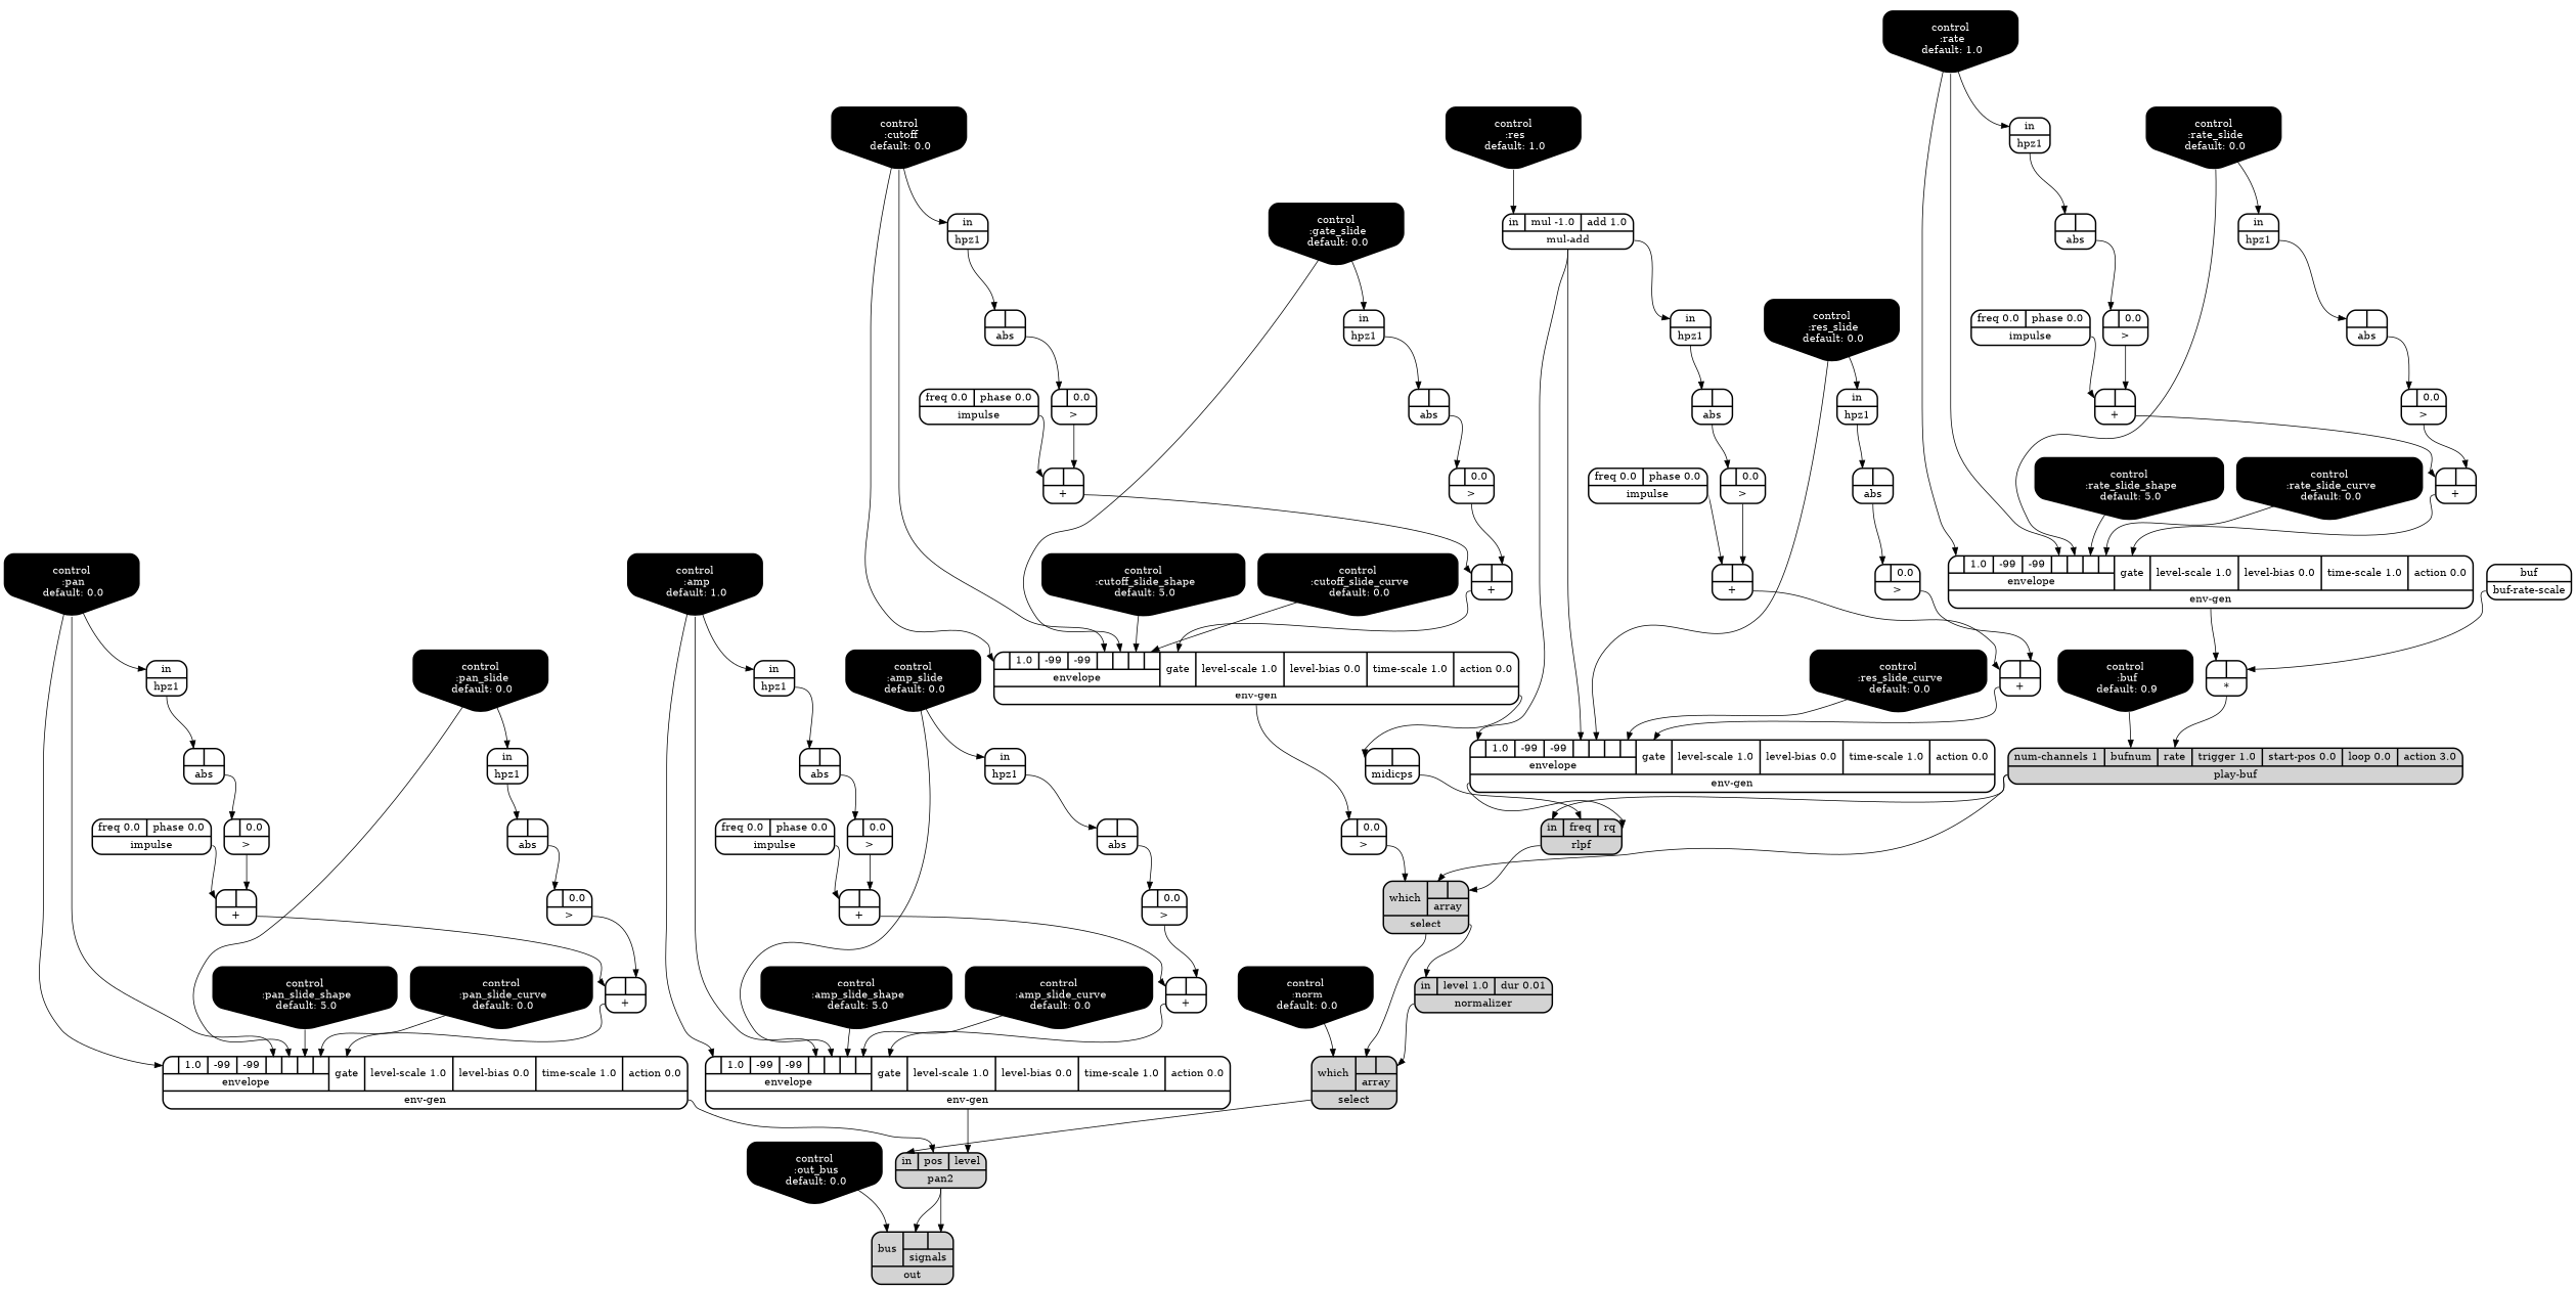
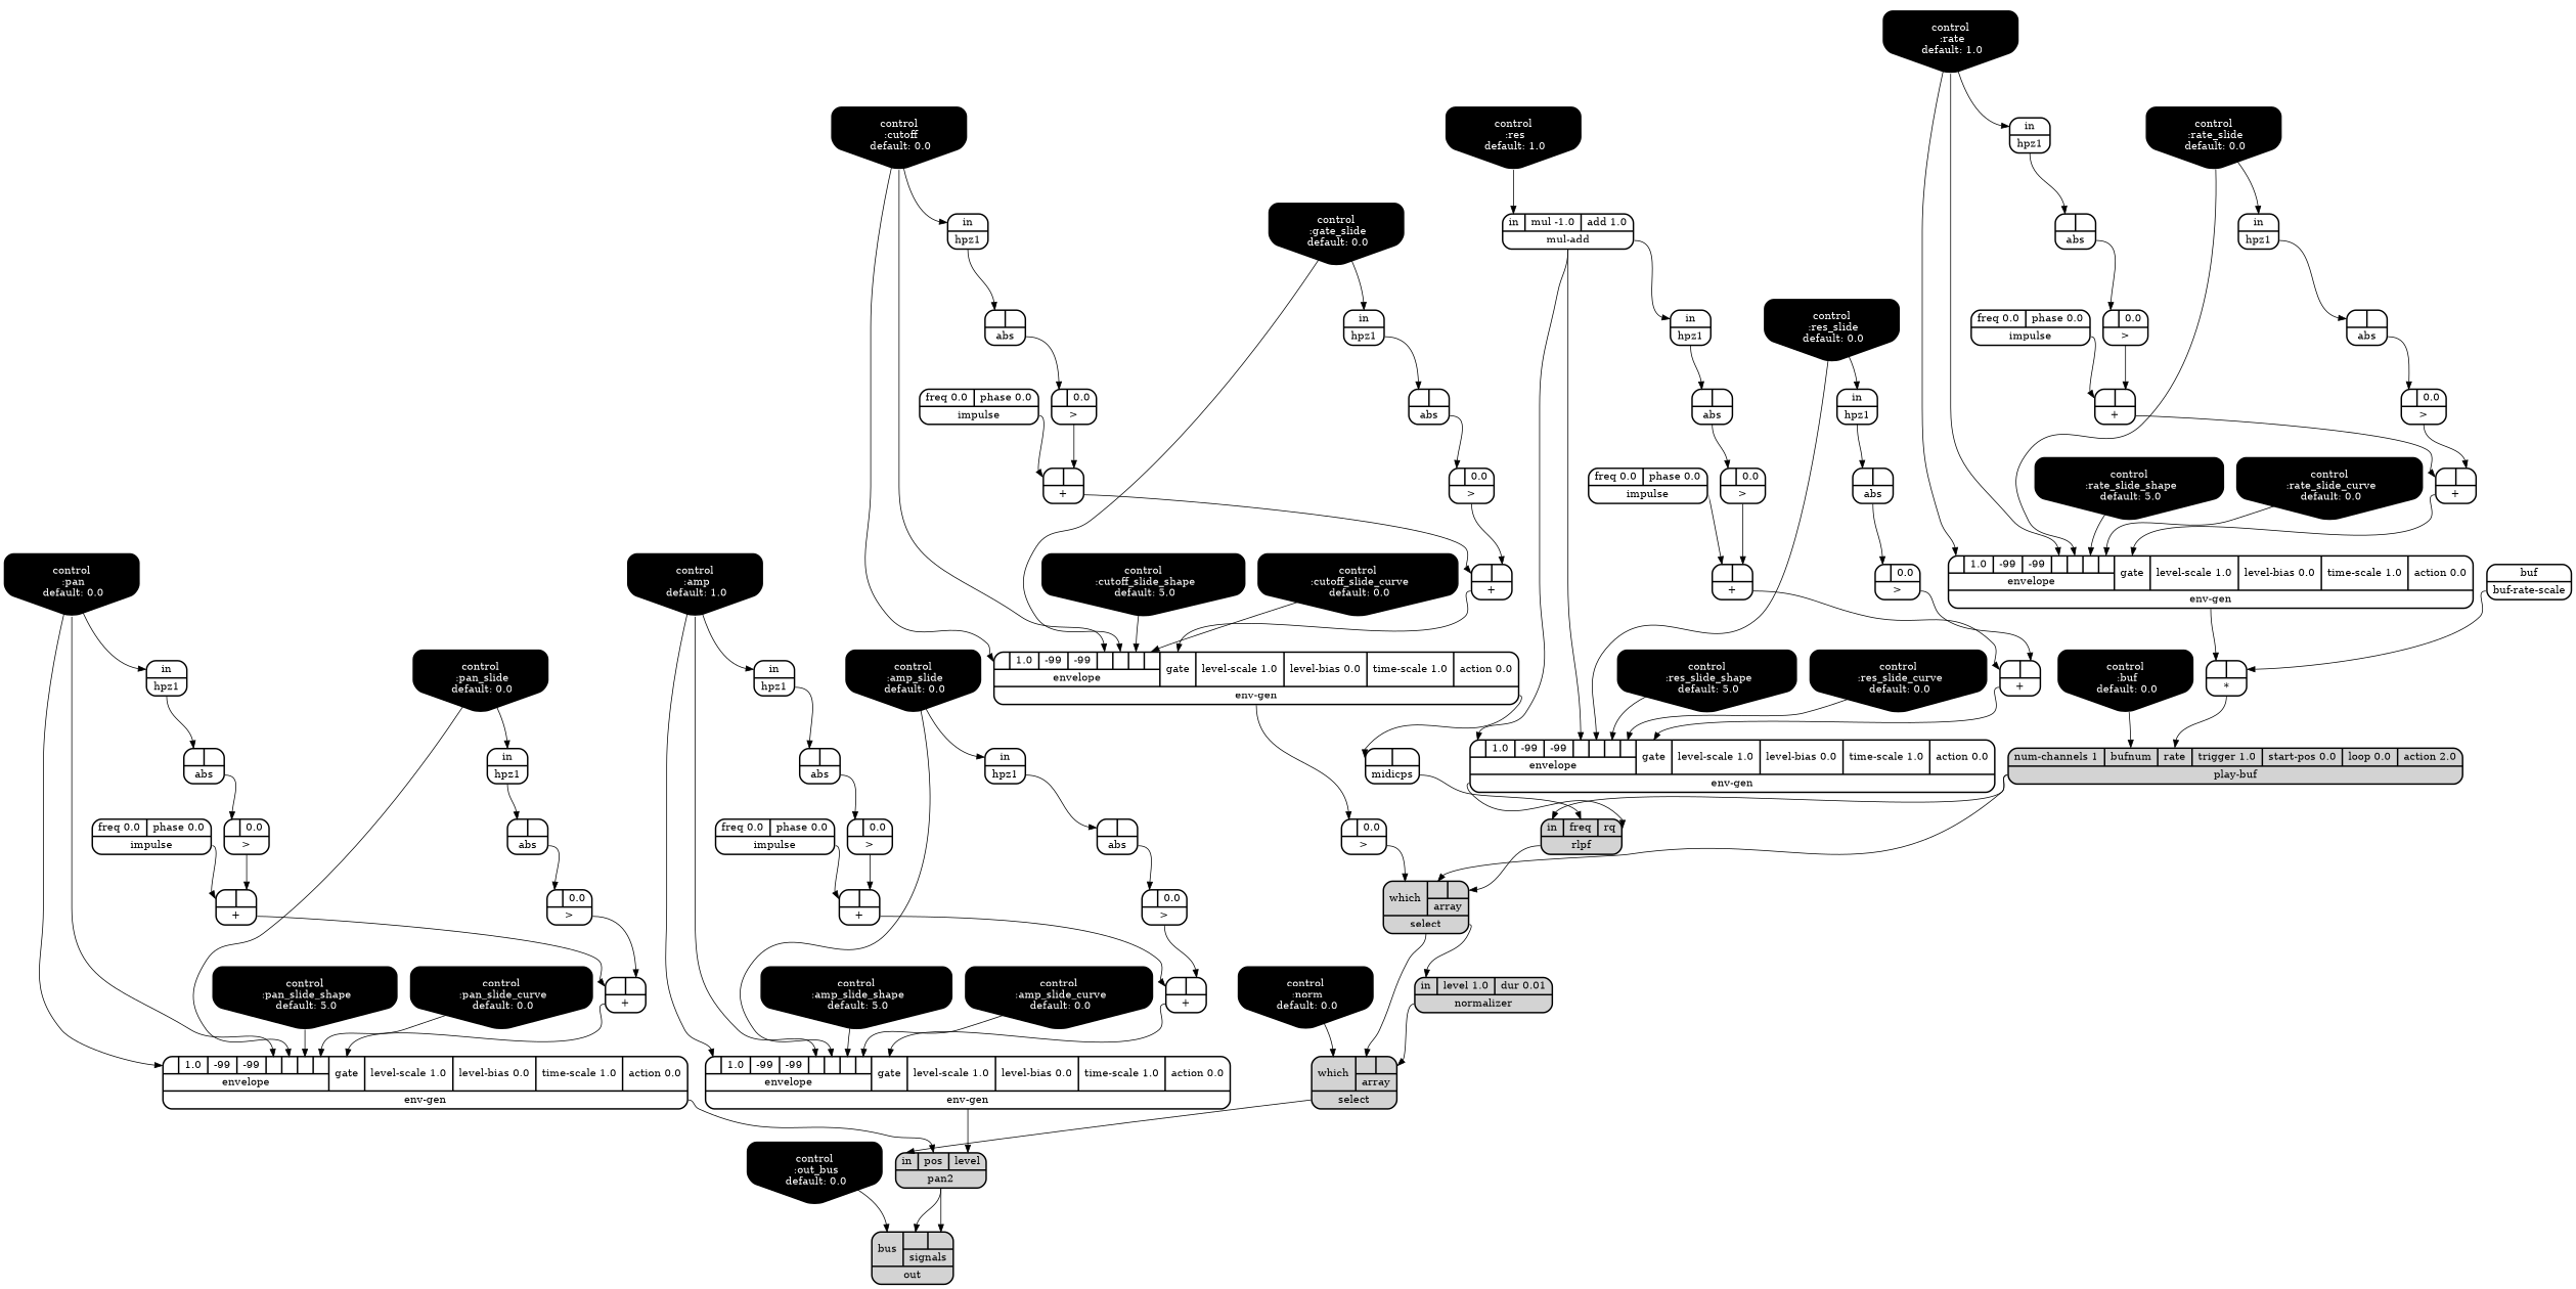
  digraph {
    node [rankdir=LR shape=record style="bold, rounded"]
    edge [headport=a tailport=__UG_NAME__]
    n1 [label="{{ <a> |<b> } |<__UG_NAME__>* }"]
-   n2 [label="{{ <num____channels> num-channels 1|<bufnum> bufnum|<rate> rate|<trigger> trigger 1.0|<start____pos> start-pos 0.0|<loop> loop 0.0|<action> action 3.0} |<__UG_NAME__>play-buf }" style="filled, bold, rounded"]
+   n2 [label="{{ <num____channels> num-channels 1|<bufnum> bufnum|<rate> rate|<trigger> trigger 1.0|<start____pos> start-pos 0.0|<loop> loop 0.0|<action> action 2.0} |<__UG_NAME__>play-buf }" style="filled, bold, rounded"]
    n3 [label="{{ <which> which|{{<array___play____buf___0>|<array___rlpf___1>}|array}} |<__UG_NAME__>select }" style="filled, bold, rounded"]
    n4 [label="{{ <in> in|<freq> freq|<rq> rq} |<__UG_NAME__>rlpf }" style="filled, bold, rounded"]
    n5 [label="{{ <a> |<b> } |<__UG_NAME__>+ }"]
    n6 [label="{{ <a> |<b> } |<__UG_NAME__>+ }"]
    n7 [label="{{ {{<envelope___control___0>|1.0|-99|-99|<envelope___control___4>|<envelope___control___5>|<envelope___control___6>|<envelope___control___7>}|envelope}|<gate> gate|<level____scale> level-scale 1.0|<level____bias> level-bias 0.0|<time____scale> time-scale 1.0|<action> action 0.0} |<__UG_NAME__>env-gen }"]
    n8 [label="{{ <a> |<b> 0.0} |<__UG_NAME__>\> }"]
    n9 [label="{{ <a> |<b> } |<__UG_NAME__>midicps }"]
    n10 [label="{{ <a> |<b> } |<__UG_NAME__>+ }"]
    n11 [label="{{ <a> |<b> } |<__UG_NAME__>+ }"]
    n12 [label="{{ {{<envelope___control___0>|1.0|-99|-99|<envelope___control___4>|<envelope___control___5>|<envelope___control___6>|<envelope___control___7>}|envelope}|<gate> gate|<level____scale> level-scale 1.0|<level____bias> level-bias 0.0|<time____scale> time-scale 1.0|<action> action 0.0} |<__UG_NAME__>env-gen }"]
    n13 [label="{{ <a> |<b> } |<__UG_NAME__>+ }"]
    n14 [label="{{ <a> |<b> } |<__UG_NAME__>+ }"]
    n15 [label="{{ {{<envelope___mul____add___0>|1.0|-99|-99|<envelope___mul____add___4>|<envelope___control___5>|<envelope___control___6>|<envelope___control___7>}|envelope}|<gate> gate|<level____scale> level-scale 1.0|<level____bias> level-bias 0.0|<time____scale> time-scale 1.0|<action> action 0.0} |<__UG_NAME__>env-gen }"]
    n16 [label="{{ <a> |<b> } |<__UG_NAME__>+ }"]
    n17 [label="{{ <a> |<b> } |<__UG_NAME__>+ }"]
    n18 [label="{{ {{<envelope___control___0>|1.0|-99|-99|<envelope___control___4>|<envelope___control___5>|<envelope___control___6>|<envelope___control___7>}|envelope}|<gate> gate|<level____scale> level-scale 1.0|<level____bias> level-bias 0.0|<time____scale> time-scale 1.0|<action> action 0.0} |<__UG_NAME__>env-gen }"]
    n19 [label="{{ <in> in|<pos> pos|<level> level} |<__UG_NAME__>pan2 }" style="filled, bold, rounded"]
    n20 [label="{{ <a> |<b> } |<__UG_NAME__>+ }"]
    n21 [label="{{ <a> |<b> } |<__UG_NAME__>+ }"]
    n22 [label="{{ {{<envelope___control___0>|1.0|-99|-99|<envelope___control___4>|<envelope___control___5>|<envelope___control___6>|<envelope___control___7>}|envelope}|<gate> gate|<level____scale> level-scale 1.0|<level____bias> level-bias 0.0|<time____scale> time-scale 1.0|<action> action 0.0} |<__UG_NAME__>env-gen }"]
    n23 [label="{{ <a> |<b> 0.0} |<__UG_NAME__>\> }"]
    n24 [label="{{ <a> |<b> 0.0} |<__UG_NAME__>\> }"]
    n25 [label="{{ <a> |<b> 0.0} |<__UG_NAME__>\> }"]
    n26 [label="{{ <which> which|{{<array___select___0>|<array___normalizer___1>}|array}} |<__UG_NAME__>select }" style="filled, bold, rounded"]
    n27 [label="{{ <in> in|<level> level 1.0|<dur> dur 0.01} |<__UG_NAME__>normalizer }" style="filled, bold, rounded"]
    n28 [label="{{ <a> |<b> 0.0} |<__UG_NAME__>\> }"]
    n29 [label="{{ <a> |<b> 0.0} |<__UG_NAME__>\> }"]
    n30 [label="{{ <a> |<b> 0.0} |<__UG_NAME__>\> }"]
    n31 [label="{{ <a> |<b> 0.0} |<__UG_NAME__>\> }"]
    n32 [label="{{ <a> |<b> 0.0} |<__UG_NAME__>\> }"]
    n33 [label="{{ <a> |<b> 0.0} |<__UG_NAME__>\> }"]
    n34 [label="{{ <a> |<b> 0.0} |<__UG_NAME__>\> }"]
    n35 [label="{{ <a> |<b> } |<__UG_NAME__>abs }"]
    n36 [label="{{ <a> |<b> } |<__UG_NAME__>abs }"]
    n37 [label="{{ <a> |<b> } |<__UG_NAME__>abs }"]
    n38 [label="{{ <a> |<b> } |<__UG_NAME__>abs }"]
    n39 [label="{{ <a> |<b> } |<__UG_NAME__>abs }"]
    n40 [label="{{ <a> |<b> } |<__UG_NAME__>abs }"]
    n41 [label="{{ <a> |<b> } |<__UG_NAME__>abs }"]
    n42 [label="{{ <a> |<b> } |<__UG_NAME__>abs }"]
    n43 [label="{{ <a> |<b> } |<__UG_NAME__>abs }"]
    n44 [label="{{ <a> |<b> } |<__UG_NAME__>abs }"]
    n45 [label="{{ <buf> buf} |<__UG_NAME__>buf-rate-scale }"]
-   n46 [fillcolor=black fontcolor=white label="control\n :buf\n default: 0.9" shape=invhouse style="rounded, filled, bold" rankdir=""]
+   n46 [fillcolor=black fontcolor=white label="control\n :buf\n default: 0.0" shape=invhouse style="rounded, filled, bold" rankdir=""]
    n47 [fillcolor=black fontcolor=white label="control\n :amp\n default: 1.0" shape=invhouse style="rounded, filled, bold" rankdir=""]
    n48 [label="{{ <in> in} |<__UG_NAME__>hpz1 }"]
    n49 [fillcolor=black fontcolor=white label="control\n :amp_slide\n default: 0.0" shape=invhouse style="rounded, filled, bold" rankdir=""]
    n50 [label="{{ <in> in} |<__UG_NAME__>hpz1 }"]
    n51 [fillcolor=black fontcolor=white label="control\n :amp_slide_shape\n default: 5.0" shape=invhouse style="rounded, filled, bold" rankdir=""]
    n52 [fillcolor=black fontcolor=white label="control\n :amp_slide_curve\n default: 0.0" shape=invhouse style="rounded, filled, bold" rankdir=""]
    n53 [fillcolor=black fontcolor=white label="control\n :pan\n default: 0.0" shape=invhouse style="rounded, filled, bold" rankdir=""]
    n54 [label="{{ <in> in} |<__UG_NAME__>hpz1 }"]
    n55 [fillcolor=black fontcolor=white label="control\n :pan_slide\n default: 0.0" shape=invhouse style="rounded, filled, bold" rankdir=""]
    n56 [label="{{ <in> in} |<__UG_NAME__>hpz1 }"]
    n57 [fillcolor=black fontcolor=white label="control\n :pan_slide_shape\n default: 5.0" shape=invhouse style="rounded, filled, bold" rankdir=""]
    n58 [fillcolor=black fontcolor=white label="control\n :pan_slide_curve\n default: 0.0" shape=invhouse style="rounded, filled, bold" rankdir=""]
    n59 [fillcolor=black fontcolor=white label="control\n :cutoff\n default: 0.0" shape=invhouse style="rounded, filled, bold" rankdir=""]
    n60 [label="{{ <in> in} |<__UG_NAME__>hpz1 }"]
    n61 [fillcolor=black fontcolor=white label="control\n :gate_slide\n default: 0.0" shape=invhouse style="rounded, filled, bold" rankdir=""]
    n62 [label="{{ <in> in} |<__UG_NAME__>hpz1 }"]
    n63 [fillcolor=black fontcolor=white label="control\n :cutoff_slide_shape\n default: 5.0" shape=invhouse style="rounded, filled, bold" rankdir=""]
    n64 [fillcolor=black fontcolor=white label="control\n :cutoff_slide_curve\n default: 0.0" shape=invhouse style="rounded, filled, bold" rankdir=""]
    n65 [fillcolor=black fontcolor=white label="control\n :res\n default: 1.0" shape=invhouse style="rounded, filled, bold" rankdir=""]
    n66 [label="{{ <in> in|<mul> mul -1.0|<add> add 1.0} |<__UG_NAME__>mul-add }"]
    n67 [label="{{ <in> in} |<__UG_NAME__>hpz1 }"]
    n68 [fillcolor=black fontcolor=white label="control\n :res_slide\n default: 0.0" shape=invhouse style="rounded, filled, bold" rankdir=""]
    n69 [label="{{ <in> in} |<__UG_NAME__>hpz1 }"]
+   n70 [fillcolor=black fontcolor=white label="control\n :res_slide_shape\n default: 5.0" shape=invhouse style="rounded, filled, bold" rankdir=""]
    n71 [fillcolor=black fontcolor=white label="control\n :res_slide_curve\n default: 0.0" shape=invhouse style="rounded, filled, bold" rankdir=""]
    n72 [fillcolor=black fontcolor=white label="control\n :rate\n default: 1.0" shape=invhouse style="rounded, filled, bold" rankdir=""]
    n73 [label="{{ <in> in} |<__UG_NAME__>hpz1 }"]
    n74 [fillcolor=black fontcolor=white label="control\n :rate_slide\n default: 0.0" shape=invhouse style="rounded, filled, bold" rankdir=""]
    n75 [label="{{ <in> in} |<__UG_NAME__>hpz1 }"]
    n76 [fillcolor=black fontcolor=white label="control\n :rate_slide_shape\n default: 5.0" shape=invhouse style="rounded, filled, bold" rankdir=""]
    n77 [fillcolor=black fontcolor=white label="control\n :rate_slide_curve\n default: 0.0" shape=invhouse style="rounded, filled, bold" rankdir=""]
    n78 [fillcolor=black fontcolor=white label="control\n :norm\n default: 0.0" shape=invhouse style="rounded, filled, bold" rankdir=""]
    n79 [fillcolor=black fontcolor=white label="control\n :out_bus\n default: 0.0" shape=invhouse style="rounded, filled, bold" rankdir=""]
    n80 [label="{{ <bus> bus|{{<signals___pan2___0>|<signals___pan2___1>}|signals}} |<__UG_NAME__>out }" style="filled, bold, rounded"]
    n81 [label="{{ <freq> freq 0.0|<phase> phase 0.0} |<__UG_NAME__>impulse }"]
    n82 [label="{{ <freq> freq 0.0|<phase> phase 0.0} |<__UG_NAME__>impulse }"]
    n83 [label="{{ <freq> freq 0.0|<phase> phase 0.0} |<__UG_NAME__>impulse }"]
    n84 [label="{{ <freq> freq 0.0|<phase> phase 0.0} |<__UG_NAME__>impulse }"]
    n85 [label="{{ <freq> freq 0.0|<phase> phase 0.0} |<__UG_NAME__>impulse }"]
    n1 -> n2 [headport=rate]
    n2 -> n3 [headport=array___play____buf___0]
    n2 -> n4 [headport=in]
    n3 -> n26 [headport=array___select___0]
    n3 -> n27 [headport=in]
    n4 -> n3 [headport=array___rlpf___1]
    n5 -> n6
    n6 -> n7 [headport=gate]
    n7 -> n8
    n7 -> n9
    n8 -> n3 [headport=which]
    n9 -> n4 [headport=freq]
    n10 -> n11
    n11 -> n12 [headport=gate]
    n12 -> n1
    n13 -> n14
    n14 -> n15 [headport=gate]
    n15 -> n4 [headport=rq]
    n16 -> n17
    n17 -> n18 [headport=gate]
    n18 -> n19 [headport=pos]
    n19 -> n80 [headport=signals___pan2___0]
    n19 -> n80 [headport=signals___pan2___1]
    n20 -> n21
    n21 -> n22 [headport=gate]
    n22 -> n19 [headport=level]
    n23 -> n11 [headport=b]
    n24 -> n5 [headport=b]
    n25 -> n6 [headport=b]
    n26 -> n19 [headport=in]
    n27 -> n26 [headport=array___normalizer___1]
    n28 -> n10 [headport=b]
    n29 -> n13 [headport=b]
    n30 -> n14 [headport=b]
    n31 -> n16 [headport=b]
    n32 -> n17 [headport=b]
    n33 -> n21 [headport=b]
    n34 -> n20 [headport=b]
    n35 -> n23
    n36 -> n24
    n37 -> n25
    n38 -> n28
    n39 -> n29
    n40 -> n30
    n41 -> n34
    n42 -> n31
    n43 -> n32
    n44 -> n33
    n45 -> n1 [headport=b]
    n46 -> n2 [headport=bufnum]
    n47 -> n22 [headport=envelope___control___0]
    n47 -> n22 [headport=envelope___control___4]
    n47 -> n48 [headport=in]
    n48 -> n41
    n49 -> n22 [headport=envelope___control___5]
    n49 -> n50 [headport=in]
    n50 -> n44
    n51 -> n22 [headport=envelope___control___6]
    n52 -> n22 [headport=envelope___control___7]
    n53 -> n18 [headport=envelope___control___0]
    n53 -> n18 [headport=envelope___control___4]
    n53 -> n54 [headport=in]
    n54 -> n42
    n55 -> n18 [headport=envelope___control___5]
    n55 -> n56 [headport=in]
    n56 -> n43
    n57 -> n18 [headport=envelope___control___6]
    n58 -> n18 [headport=envelope___control___7]
    n59 -> n7 [headport=envelope___control___0]
    n59 -> n7 [headport=envelope___control___4]
    n59 -> n60 [headport=in]
    n60 -> n36
    n61 -> n7 [headport=envelope___control___5]
    n61 -> n62 [headport=in]
    n62 -> n37
    n63 -> n7 [headport=envelope___control___6]
    n64 -> n7 [headport=envelope___control___7]
    n65 -> n66 [headport=in]
    n66 -> n15 [headport=envelope___mul____add___0]
    n66 -> n15 [headport=envelope___mul____add___4]
    n66 -> n67 [headport=in]
    n67 -> n39
    n68 -> n15 [headport=envelope___control___5]
    n68 -> n69 [headport=in]
    n69 -> n40
+   n70 -> n15 [headport=envelope___control___6]
    n71 -> n15 [headport=envelope___control___7]
    n72 -> n12 [headport=envelope___control___0]
    n72 -> n12 [headport=envelope___control___4]
    n72 -> n73 [headport=in]
    n73 -> n38
    n74 -> n12 [headport=envelope___control___5]
    n74 -> n75 [headport=in]
    n75 -> n35
    n76 -> n12 [headport=envelope___control___6]
    n77 -> n12 [headport=envelope___control___7]
    n78 -> n26 [headport=which]
    n79 -> n80 [headport=bus]
    n81 -> n5
    n82 -> n10
    n83 -> n13
    n84 -> n16
    n85 -> n20
  }
